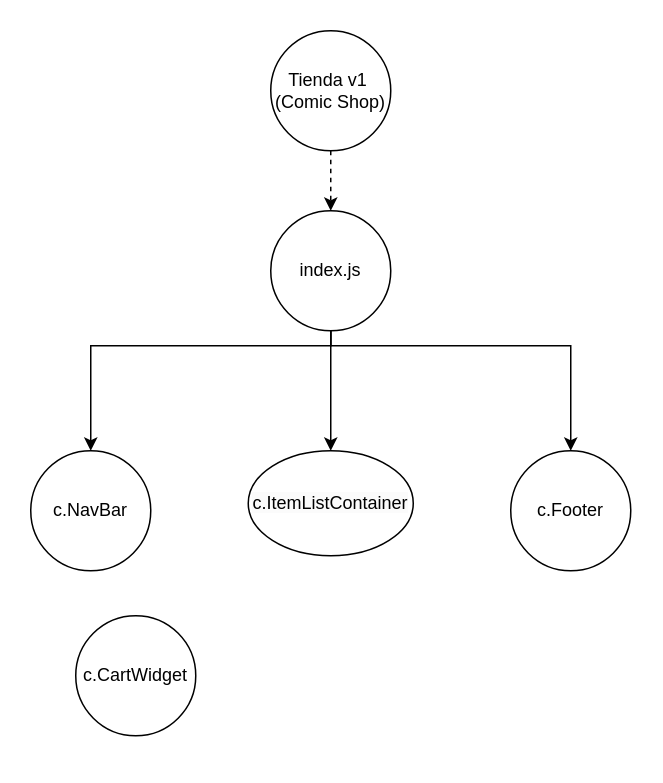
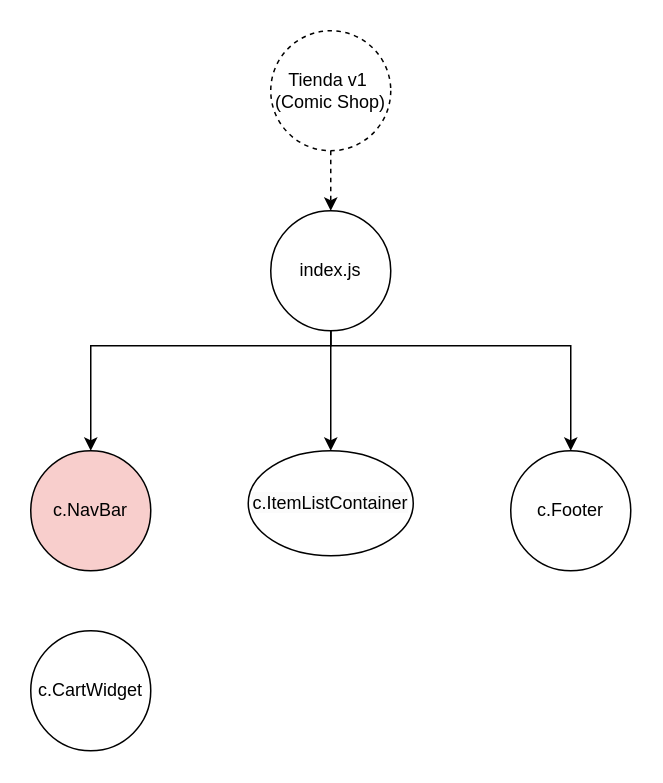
  <mxCell id="0" />
  <mxCell id="1" parent="0" />
  <mxCell id="2" value="" style="edgeStyle=orthogonalEdgeStyle;rounded=0;orthogonalLoop=1;jettySize=auto;html=1;dashed=1;" edge="1" parent="1" source="3" target="7"><mxGeometry relative="1" as="geometry" /></mxCell>
- <mxCell id="3" value="Tienda v1&amp;nbsp;&lt;br&gt;(Comic Shop)" style="ellipse;whiteSpace=wrap;html=1;aspect=fixed;" vertex="1" parent="1"><mxGeometry x="180" y="20" width="80" height="80" as="geometry" /></mxCell>
+ <mxCell id="3" value="Tienda v1&amp;nbsp;&lt;br&gt;(Comic Shop)" style="ellipse;whiteSpace=wrap;html=1;aspect=fixed;dashed=1;" vertex="1" parent="1"><mxGeometry x="180" y="20" width="80" height="80" as="geometry" /></mxCell>
  <mxCell id="4" value="" style="edgeStyle=orthogonalEdgeStyle;rounded=0;orthogonalLoop=1;jettySize=auto;html=1;" edge="1" parent="1" source="7" target="8"><mxGeometry relative="1" as="geometry"><Array as="points"><mxPoint x="220" y="230" /><mxPoint x="60" y="230" /></Array></mxGeometry></mxCell>
  <mxCell id="5" value="" style="edgeStyle=orthogonalEdgeStyle;rounded=0;orthogonalLoop=1;jettySize=auto;html=1;" edge="1" parent="1" source="7" target="9"><mxGeometry relative="1" as="geometry" /></mxCell>
  <mxCell id="6" style="edgeStyle=orthogonalEdgeStyle;rounded=0;orthogonalLoop=1;jettySize=auto;html=1;entryX=0.5;entryY=0;entryDx=0;entryDy=0;" edge="1" parent="1" source="7" target="10"><mxGeometry relative="1" as="geometry"><Array as="points"><mxPoint x="220" y="230" /><mxPoint x="380" y="230" /></Array></mxGeometry></mxCell>
  <mxCell id="7" value="index.js" style="ellipse;whiteSpace=wrap;html=1;aspect=fixed;" vertex="1" parent="1"><mxGeometry x="180" y="140" width="80" height="80" as="geometry" /></mxCell>
- <mxCell id="8" value="c.NavBar" style="ellipse;whiteSpace=wrap;html=1;aspect=fixed;" vertex="1" parent="1"><mxGeometry x="20" y="300" width="80" height="80" as="geometry" /></mxCell>
+ <mxCell id="8" value="c.NavBar" style="ellipse;whiteSpace=wrap;html=1;aspect=fixed;fillColor=#f8cecc;" vertex="1" parent="1"><mxGeometry x="20" y="300" width="80" height="80" as="geometry" /></mxCell>
  <mxCell id="9" value="&lt;span style=&quot;color: rgb(0, 0, 0); font-family: Helvetica; font-size: 12px; font-style: normal; font-variant-ligatures: normal; font-variant-caps: normal; font-weight: 400; letter-spacing: normal; orphans: 2; text-align: center; text-indent: 0px; text-transform: none; widows: 2; word-spacing: 0px; -webkit-text-stroke-width: 0px; background-color: rgb(251, 251, 251); text-decoration-thickness: initial; text-decoration-style: initial; text-decoration-color: initial; float: none; display: inline !important;&quot;&gt;c.ItemListContainer&lt;br&gt;&lt;/span&gt;" style="ellipse;whiteSpace=wrap;html=1;" vertex="1" parent="1"><mxGeometry x="165" y="300" width="110" height="70" as="geometry" /></mxCell>
  <mxCell id="10" value="c.Footer" style="ellipse;whiteSpace=wrap;html=1;" vertex="1" parent="1"><mxGeometry x="340" y="300" width="80" height="80" as="geometry" /></mxCell>
- <mxCell id="11" value="c.CartWidget" style="ellipse;whiteSpace=wrap;html=1;aspect=fixed;" vertex="1" parent="1"><mxGeometry x="50" y="410" width="80" height="80" as="geometry" /></mxCell>
+ <mxCell id="11" value="c.CartWidget" style="ellipse;whiteSpace=wrap;html=1;aspect=fixed;" vertex="1" parent="1"><mxGeometry x="20" y="420" width="80" height="80" as="geometry" /></mxCell>
